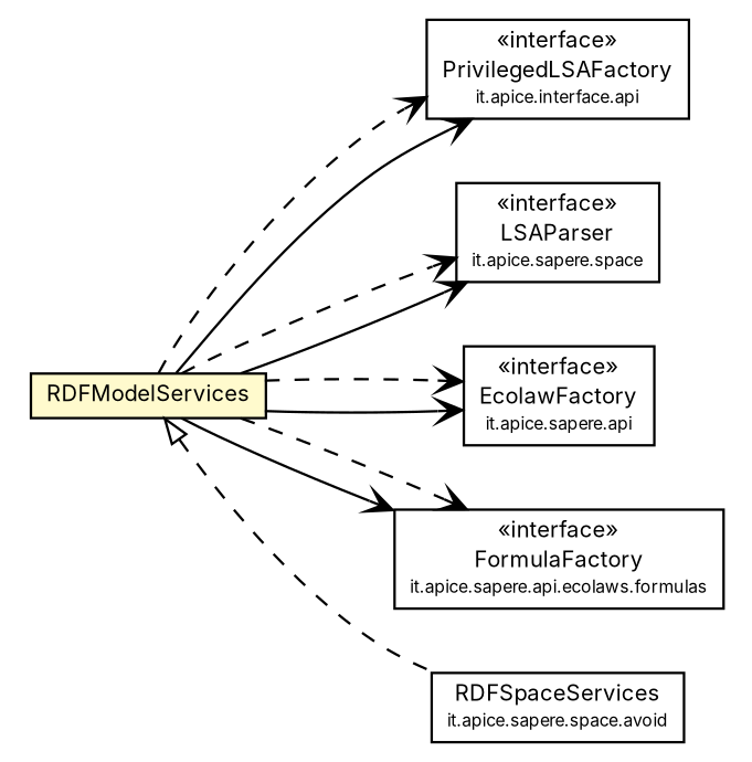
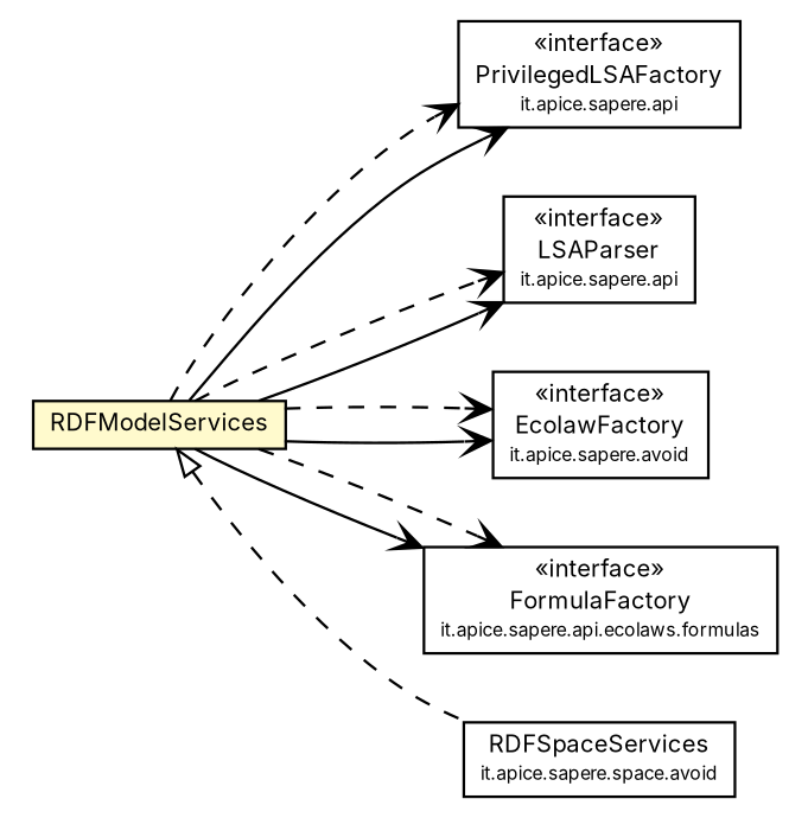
  digraph {
    fontname=Inter
    rankdir=LR
    node [fontcolor=black fontname=Inter fontsize=9.0 shape=plaintext]
    edge [arrowhead=open color=black fontcolor=black fontname=Inter fontsize=10.0 headport=p labelfontname=Helvetica labelfontsize=10 tailport=p style=dashed]
-   n1 [label=<<table border="0" cellborder="1" cellspacing="0" cellpadding="2" port="p" href="../PrivilegedLSAFactory.html"> 		<tr><td><table border="0" cellspacing="0" cellpadding="1"> 			<tr><td> &laquo;interface&raquo; </td></tr> 			<tr><td> PrivilegedLSAFactory </td></tr> 			<tr><td><font point-size="7.0"> it.apice.interface.api </font></td></tr> 		</table></td></tr> 		</table>>]
-   n2 [label=<<table border="0" cellborder="1" cellspacing="0" cellpadding="2" port="p" href="../LSAParser.html"> 		<tr><td><table border="0" cellspacing="0" cellpadding="1"> 			<tr><td> &laquo;interface&raquo; </td></tr> 			<tr><td> LSAParser </td></tr> 			<tr><td><font point-size="7.0"> it.apice.sapere.space </font></td></tr> 		</table></td></tr> 		</table>>]
-   n3 [label=<<table border="0" cellborder="1" cellspacing="0" cellpadding="2" port="p" href="../EcolawFactory.html"> 		<tr><td><table border="0" cellspacing="0" cellpadding="1"> 			<tr><td> &laquo;interface&raquo; </td></tr> 			<tr><td> EcolawFactory </td></tr> 			<tr><td><font point-size="7.0"> it.apice.sapere.api </font></td></tr> 		</table></td></tr> 		</table>>]
+   n1 [label=<<table border="0" cellborder="1" cellspacing="0" cellpadding="2" port="p" href="../PrivilegedLSAFactory.html"> 		<tr><td><table border="0" cellspacing="0" cellpadding="1"> 			<tr><td> &laquo;interface&raquo; </td></tr> 			<tr><td> PrivilegedLSAFactory </td></tr> 			<tr><td><font point-size="7.0"> it.apice.sapere.api </font></td></tr> 		</table></td></tr> 		</table>>]
+   n2 [label=<<table border="0" cellborder="1" cellspacing="0" cellpadding="2" port="p" href="../LSAParser.html"> 		<tr><td><table border="0" cellspacing="0" cellpadding="1"> 			<tr><td> &laquo;interface&raquo; </td></tr> 			<tr><td> LSAParser </td></tr> 			<tr><td><font point-size="7.0"> it.apice.sapere.api </font></td></tr> 		</table></td></tr> 		</table>>]
+   n3 [label=<<table border="0" cellborder="1" cellspacing="0" cellpadding="2" port="p" href="../EcolawFactory.html"> 		<tr><td><table border="0" cellspacing="0" cellpadding="1"> 			<tr><td> &laquo;interface&raquo; </td></tr> 			<tr><td> EcolawFactory </td></tr> 			<tr><td><font point-size="7.0"> it.apice.sapere.avoid </font></td></tr> 		</table></td></tr> 		</table>>]
    n4 [label=<<table border="0" cellborder="1" cellspacing="0" cellpadding="2" port="p" href="../ecolaws/formulas/FormulaFactory.html"> 		<tr><td><table border="0" cellspacing="0" cellpadding="1"> 			<tr><td> &laquo;interface&raquo; </td></tr> 			<tr><td> FormulaFactory </td></tr> 			<tr><td><font point-size="7.0"> it.apice.sapere.api.ecolaws.formulas </font></td></tr> 		</table></td></tr> 		</table>>]
    n5 [label=<<table border="0" cellborder="1" cellspacing="0" cellpadding="2" port="p" bgcolor="lemonChiffon" href="./RDFModelServices.html"> 		<tr><td><table border="0" cellspacing="0" cellpadding="1"> 			<tr><td> RDFModelServices </td></tr> 		</table></td></tr> 		</table>>]
    n6 [label=<<table border="0" cellborder="1" cellspacing="0" cellpadding="2" port="p" href="../../space/avoid/RDFSpaceServices.html"> 		<tr><td><table border="0" cellspacing="0" cellpadding="1"> 			<tr><td> RDFSpaceServices </td></tr> 			<tr><td><font point-size="7.0"> it.apice.sapere.space.avoid </font></td></tr> 		</table></td></tr> 		</table>>]
    n5 -> n1 [style=""]
    n5 -> n1
    n5 -> n2 [style=""]
    n5 -> n2
    n5 -> n3 [style=""]
    n5 -> n3
    n5 -> n4 [style=""]
    n5 -> n4
    n5 -> n6 [arrowtail=empty dir=back fontsize=10 arrowhead="" color="" fontcolor=""]
  }
